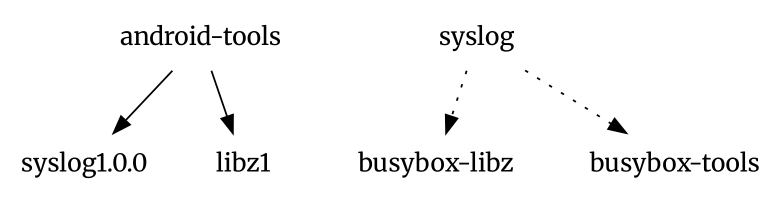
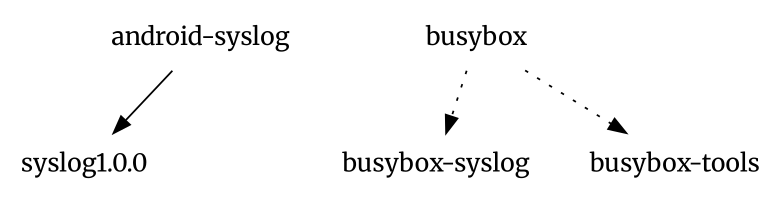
  digraph {
    fontname=Merriweather
    node [fontname=Merriweather shape=plaintext]
    edge [fontname=Merriweather]
    n1 [label="syslog1.0.0"]
-   "android-tools"
-   libz1
-   busybox [label=syslog]
-   "busybox-syslog" [label="busybox-libz"]
+   "android-tools" [label="android-syslog"]
+   busybox
+   "busybox-syslog"
    n6 [label="busybox-tools"]
    "android-tools" -> n1
-   "android-tools" -> libz1
    busybox -> "busybox-syslog" [style=dotted]
    busybox -> n6 [style=dotted]
  }
